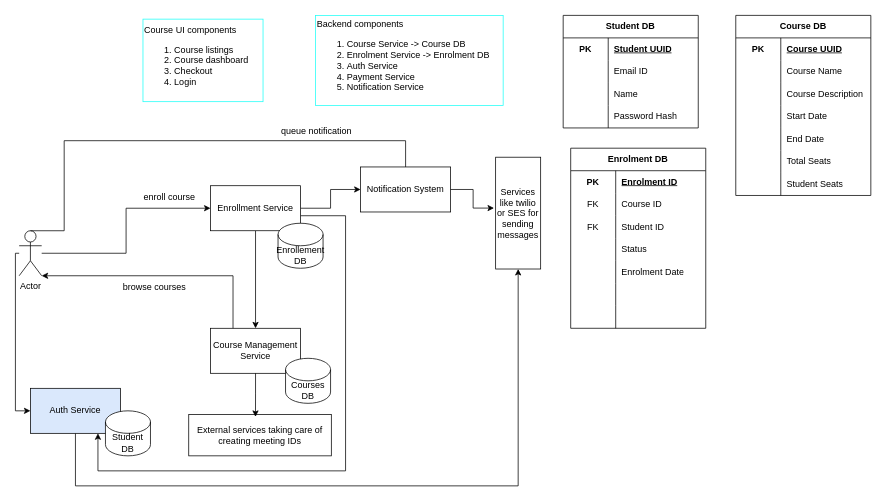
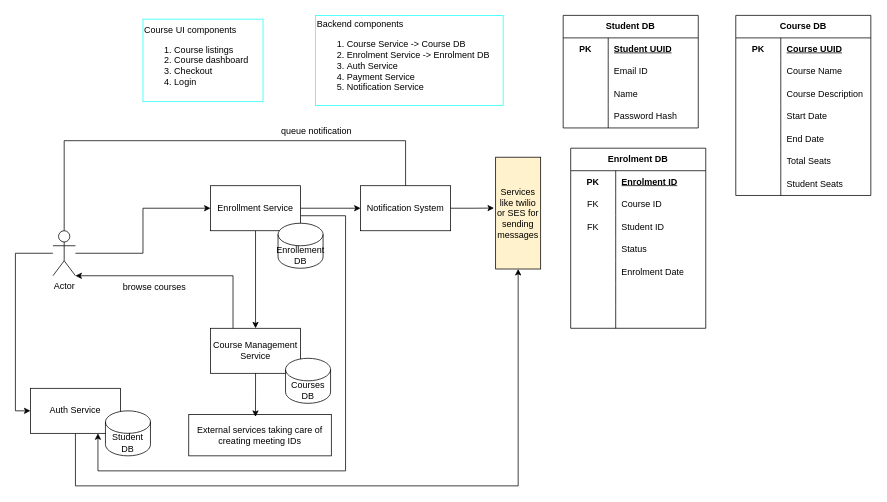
  <mxCell id="0" />
  <mxCell id="1" parent="0" />
  <mxCell id="2" value="Course UI components&lt;div&gt;&lt;ol&gt;&lt;li&gt;Course listings&lt;/li&gt;&lt;li&gt;Course dashboard&lt;/li&gt;&lt;li&gt;Checkout&lt;/li&gt;&lt;li&gt;Login&lt;/li&gt;&lt;/ol&gt;&lt;/div&gt;" style="text;html=1;align=left;verticalAlign=middle;resizable=0;points=[];autosize=1;strokeColor=#1FFFF8;fillColor=none;" vertex="1" parent="1"><mxGeometry x="190" y="25" width="160" height="110" as="geometry" /></mxCell>
  <mxCell id="3" value="Backend components&lt;div&gt;&lt;ol&gt;&lt;li&gt;Course Service -&amp;gt; Course DB&lt;/li&gt;&lt;li&gt;Enrolment Service -&amp;gt; Enrolment DB&lt;/li&gt;&lt;li&gt;Auth Service&lt;/li&gt;&lt;li&gt;Payment Service&lt;/li&gt;&lt;li&gt;Notification Service&lt;/li&gt;&lt;/ol&gt;&lt;/div&gt;" style="text;html=1;align=left;verticalAlign=middle;resizable=0;points=[];autosize=1;strokeColor=#1FFFF8;fillColor=none;" vertex="1" parent="1"><mxGeometry x="420" y="20" width="250" height="120" as="geometry" /></mxCell>
  <mxCell id="4" value="Student DB" style="shape=table;startSize=30;container=1;collapsible=1;childLayout=tableLayout;fixedRows=1;rowLines=0;fontStyle=1;align=center;resizeLast=1;html=1;whiteSpace=wrap;" vertex="1" parent="1"><mxGeometry x="750" y="20" width="180" height="150" as="geometry" /></mxCell>
  <mxCell id="5" value="" style="shape=tableRow;horizontal=0;startSize=0;swimlaneHead=0;swimlaneBody=0;fillColor=none;collapsible=0;dropTarget=0;points=[[0,0.5],[1,0.5]];portConstraint=eastwest;top=0;left=0;right=0;bottom=0;html=1;" vertex="1" parent="4"><mxGeometry y="30" width="180" height="30" as="geometry" /></mxCell>
  <mxCell id="6" value="PK" style="shape=partialRectangle;connectable=0;fillColor=none;top=0;left=0;bottom=0;right=0;fontStyle=1;overflow=hidden;html=1;whiteSpace=wrap;" vertex="1" parent="5"><mxGeometry width="60" height="30" as="geometry"><mxRectangle width="60" height="30" as="alternateBounds" /></mxGeometry></mxCell>
  <mxCell id="7" value="Student UUID" style="shape=partialRectangle;connectable=0;fillColor=none;top=0;left=0;bottom=0;right=0;align=left;spacingLeft=6;fontStyle=5;overflow=hidden;html=1;whiteSpace=wrap;" vertex="1" parent="5"><mxGeometry x="60" width="120" height="30" as="geometry"><mxRectangle width="120" height="30" as="alternateBounds" /></mxGeometry></mxCell>
  <mxCell id="8" value="" style="shape=tableRow;horizontal=0;startSize=0;swimlaneHead=0;swimlaneBody=0;fillColor=none;collapsible=0;dropTarget=0;points=[[0,0.5],[1,0.5]];portConstraint=eastwest;top=0;left=0;right=0;bottom=0;html=1;" vertex="1" parent="4"><mxGeometry y="60" width="180" height="30" as="geometry" /></mxCell>
  <mxCell id="9" value="" style="shape=partialRectangle;connectable=0;fillColor=none;top=0;left=0;bottom=0;right=0;editable=1;overflow=hidden;html=1;whiteSpace=wrap;" vertex="1" parent="8"><mxGeometry width="60" height="30" as="geometry"><mxRectangle width="60" height="30" as="alternateBounds" /></mxGeometry></mxCell>
  <mxCell id="10" value="Email ID" style="shape=partialRectangle;connectable=0;fillColor=none;top=0;left=0;bottom=0;right=0;align=left;spacingLeft=6;overflow=hidden;html=1;whiteSpace=wrap;" vertex="1" parent="8"><mxGeometry x="60" width="120" height="30" as="geometry"><mxRectangle width="120" height="30" as="alternateBounds" /></mxGeometry></mxCell>
  <mxCell id="11" value="" style="shape=tableRow;horizontal=0;startSize=0;swimlaneHead=0;swimlaneBody=0;fillColor=none;collapsible=0;dropTarget=0;points=[[0,0.5],[1,0.5]];portConstraint=eastwest;top=0;left=0;right=0;bottom=0;html=1;" vertex="1" parent="4"><mxGeometry y="90" width="180" height="30" as="geometry" /></mxCell>
  <mxCell id="12" value="" style="shape=partialRectangle;connectable=0;fillColor=none;top=0;left=0;bottom=0;right=0;editable=1;overflow=hidden;html=1;whiteSpace=wrap;" vertex="1" parent="11"><mxGeometry width="60" height="30" as="geometry"><mxRectangle width="60" height="30" as="alternateBounds" /></mxGeometry></mxCell>
  <mxCell id="13" value="Name" style="shape=partialRectangle;connectable=0;fillColor=none;top=0;left=0;bottom=0;right=0;align=left;spacingLeft=6;overflow=hidden;html=1;whiteSpace=wrap;" vertex="1" parent="11"><mxGeometry x="60" width="120" height="30" as="geometry"><mxRectangle width="120" height="30" as="alternateBounds" /></mxGeometry></mxCell>
  <mxCell id="14" style="shape=tableRow;horizontal=0;startSize=0;swimlaneHead=0;swimlaneBody=0;fillColor=none;collapsible=0;dropTarget=0;points=[[0,0.5],[1,0.5]];portConstraint=eastwest;top=0;left=0;right=0;bottom=0;html=1;" vertex="1" parent="4"><mxGeometry y="120" width="180" height="30" as="geometry" /></mxCell>
  <mxCell id="15" style="shape=partialRectangle;connectable=0;fillColor=none;top=0;left=0;bottom=0;right=0;editable=1;overflow=hidden;html=1;whiteSpace=wrap;" vertex="1" parent="14"><mxGeometry width="60" height="30" as="geometry"><mxRectangle width="60" height="30" as="alternateBounds" /></mxGeometry></mxCell>
  <mxCell id="16" value="Password Hash" style="shape=partialRectangle;connectable=0;fillColor=none;top=0;left=0;bottom=0;right=0;align=left;spacingLeft=6;overflow=hidden;html=1;whiteSpace=wrap;" vertex="1" parent="14"><mxGeometry x="60" width="120" height="30" as="geometry"><mxRectangle width="120" height="30" as="alternateBounds" /></mxGeometry></mxCell>
  <mxCell id="17" value="Course DB" style="shape=table;startSize=30;container=1;collapsible=1;childLayout=tableLayout;fixedRows=1;rowLines=0;fontStyle=1;align=center;resizeLast=1;html=1;whiteSpace=wrap;" vertex="1" parent="1"><mxGeometry x="980" y="20" width="180" height="240" as="geometry" /></mxCell>
  <mxCell id="18" value="" style="shape=tableRow;horizontal=0;startSize=0;swimlaneHead=0;swimlaneBody=0;fillColor=none;collapsible=0;dropTarget=0;points=[[0,0.5],[1,0.5]];portConstraint=eastwest;top=0;left=0;right=0;bottom=0;html=1;" vertex="1" parent="17"><mxGeometry y="30" width="180" height="30" as="geometry" /></mxCell>
  <mxCell id="19" value="PK" style="shape=partialRectangle;connectable=0;fillColor=none;top=0;left=0;bottom=0;right=0;fontStyle=1;overflow=hidden;html=1;whiteSpace=wrap;" vertex="1" parent="18"><mxGeometry width="60" height="30" as="geometry"><mxRectangle width="60" height="30" as="alternateBounds" /></mxGeometry></mxCell>
  <mxCell id="20" value="Course UUID" style="shape=partialRectangle;connectable=0;fillColor=none;top=0;left=0;bottom=0;right=0;align=left;spacingLeft=6;fontStyle=5;overflow=hidden;html=1;whiteSpace=wrap;" vertex="1" parent="18"><mxGeometry x="60" width="120" height="30" as="geometry"><mxRectangle width="120" height="30" as="alternateBounds" /></mxGeometry></mxCell>
  <mxCell id="21" value="" style="shape=tableRow;horizontal=0;startSize=0;swimlaneHead=0;swimlaneBody=0;fillColor=none;collapsible=0;dropTarget=0;points=[[0,0.5],[1,0.5]];portConstraint=eastwest;top=0;left=0;right=0;bottom=0;html=1;" vertex="1" parent="17"><mxGeometry y="60" width="180" height="30" as="geometry" /></mxCell>
  <mxCell id="22" value="" style="shape=partialRectangle;connectable=0;fillColor=none;top=0;left=0;bottom=0;right=0;editable=1;overflow=hidden;html=1;whiteSpace=wrap;" vertex="1" parent="21"><mxGeometry width="60" height="30" as="geometry"><mxRectangle width="60" height="30" as="alternateBounds" /></mxGeometry></mxCell>
  <mxCell id="23" value="Course Name" style="shape=partialRectangle;connectable=0;fillColor=none;top=0;left=0;bottom=0;right=0;align=left;spacingLeft=6;overflow=hidden;html=1;whiteSpace=wrap;" vertex="1" parent="21"><mxGeometry x="60" width="120" height="30" as="geometry"><mxRectangle width="120" height="30" as="alternateBounds" /></mxGeometry></mxCell>
  <mxCell id="24" value="" style="shape=tableRow;horizontal=0;startSize=0;swimlaneHead=0;swimlaneBody=0;fillColor=none;collapsible=0;dropTarget=0;points=[[0,0.5],[1,0.5]];portConstraint=eastwest;top=0;left=0;right=0;bottom=0;html=1;" vertex="1" parent="17"><mxGeometry y="90" width="180" height="30" as="geometry" /></mxCell>
  <mxCell id="25" value="" style="shape=partialRectangle;connectable=0;fillColor=none;top=0;left=0;bottom=0;right=0;editable=1;overflow=hidden;html=1;whiteSpace=wrap;" vertex="1" parent="24"><mxGeometry width="60" height="30" as="geometry"><mxRectangle width="60" height="30" as="alternateBounds" /></mxGeometry></mxCell>
  <mxCell id="26" value="Course Description" style="shape=partialRectangle;connectable=0;fillColor=none;top=0;left=0;bottom=0;right=0;align=left;spacingLeft=6;overflow=hidden;html=1;whiteSpace=wrap;" vertex="1" parent="24"><mxGeometry x="60" width="120" height="30" as="geometry"><mxRectangle width="120" height="30" as="alternateBounds" /></mxGeometry></mxCell>
  <mxCell id="27" style="shape=tableRow;horizontal=0;startSize=0;swimlaneHead=0;swimlaneBody=0;fillColor=none;collapsible=0;dropTarget=0;points=[[0,0.5],[1,0.5]];portConstraint=eastwest;top=0;left=0;right=0;bottom=0;html=1;" vertex="1" parent="17"><mxGeometry y="120" width="180" height="30" as="geometry" /></mxCell>
  <mxCell id="28" style="shape=partialRectangle;connectable=0;fillColor=none;top=0;left=0;bottom=0;right=0;editable=1;overflow=hidden;html=1;whiteSpace=wrap;" vertex="1" parent="27"><mxGeometry width="60" height="30" as="geometry"><mxRectangle width="60" height="30" as="alternateBounds" /></mxGeometry></mxCell>
  <mxCell id="29" value="Start Date" style="shape=partialRectangle;connectable=0;fillColor=none;top=0;left=0;bottom=0;right=0;align=left;spacingLeft=6;overflow=hidden;html=1;whiteSpace=wrap;" vertex="1" parent="27"><mxGeometry x="60" width="120" height="30" as="geometry"><mxRectangle width="120" height="30" as="alternateBounds" /></mxGeometry></mxCell>
  <mxCell id="30" style="shape=tableRow;horizontal=0;startSize=0;swimlaneHead=0;swimlaneBody=0;fillColor=none;collapsible=0;dropTarget=0;points=[[0,0.5],[1,0.5]];portConstraint=eastwest;top=0;left=0;right=0;bottom=0;html=1;" vertex="1" parent="17"><mxGeometry y="150" width="180" height="30" as="geometry" /></mxCell>
  <mxCell id="31" style="shape=partialRectangle;connectable=0;fillColor=none;top=0;left=0;bottom=0;right=0;editable=1;overflow=hidden;html=1;whiteSpace=wrap;" vertex="1" parent="30"><mxGeometry width="60" height="30" as="geometry"><mxRectangle width="60" height="30" as="alternateBounds" /></mxGeometry></mxCell>
  <mxCell id="32" value="End Date" style="shape=partialRectangle;connectable=0;fillColor=none;top=0;left=0;bottom=0;right=0;align=left;spacingLeft=6;overflow=hidden;html=1;whiteSpace=wrap;" vertex="1" parent="30"><mxGeometry x="60" width="120" height="30" as="geometry"><mxRectangle width="120" height="30" as="alternateBounds" /></mxGeometry></mxCell>
  <mxCell id="33" style="shape=tableRow;horizontal=0;startSize=0;swimlaneHead=0;swimlaneBody=0;fillColor=none;collapsible=0;dropTarget=0;points=[[0,0.5],[1,0.5]];portConstraint=eastwest;top=0;left=0;right=0;bottom=0;html=1;" vertex="1" parent="17"><mxGeometry y="180" width="180" height="30" as="geometry" /></mxCell>
  <mxCell id="34" style="shape=partialRectangle;connectable=0;fillColor=none;top=0;left=0;bottom=0;right=0;editable=1;overflow=hidden;html=1;whiteSpace=wrap;" vertex="1" parent="33"><mxGeometry width="60" height="30" as="geometry"><mxRectangle width="60" height="30" as="alternateBounds" /></mxGeometry></mxCell>
  <mxCell id="35" value="Total Seats" style="shape=partialRectangle;connectable=0;fillColor=none;top=0;left=0;bottom=0;right=0;align=left;spacingLeft=6;overflow=hidden;html=1;whiteSpace=wrap;" vertex="1" parent="33"><mxGeometry x="60" width="120" height="30" as="geometry"><mxRectangle width="120" height="30" as="alternateBounds" /></mxGeometry></mxCell>
  <mxCell id="36" style="shape=tableRow;horizontal=0;startSize=0;swimlaneHead=0;swimlaneBody=0;fillColor=none;collapsible=0;dropTarget=0;points=[[0,0.5],[1,0.5]];portConstraint=eastwest;top=0;left=0;right=0;bottom=0;html=1;" vertex="1" parent="17"><mxGeometry y="210" width="180" height="30" as="geometry" /></mxCell>
  <mxCell id="37" style="shape=partialRectangle;connectable=0;fillColor=none;top=0;left=0;bottom=0;right=0;editable=1;overflow=hidden;html=1;whiteSpace=wrap;" vertex="1" parent="36"><mxGeometry width="60" height="30" as="geometry"><mxRectangle width="60" height="30" as="alternateBounds" /></mxGeometry></mxCell>
  <mxCell id="38" value="Student Seats" style="shape=partialRectangle;connectable=0;fillColor=none;top=0;left=0;bottom=0;right=0;align=left;spacingLeft=6;overflow=hidden;html=1;whiteSpace=wrap;" vertex="1" parent="36"><mxGeometry x="60" width="120" height="30" as="geometry"><mxRectangle width="120" height="30" as="alternateBounds" /></mxGeometry></mxCell>
  <mxCell id="39" value="Enrolment DB" style="shape=table;startSize=30;container=1;collapsible=1;childLayout=tableLayout;fixedRows=1;rowLines=0;fontStyle=1;align=center;resizeLast=1;html=1;whiteSpace=wrap;flipH=1;" vertex="1" parent="1"><mxGeometry x="760" y="197" width="180" height="240" as="geometry" /></mxCell>
  <mxCell id="40" value="" style="shape=tableRow;horizontal=0;startSize=0;swimlaneHead=0;swimlaneBody=0;fillColor=none;collapsible=0;dropTarget=0;points=[[0,0.5],[1,0.5]];portConstraint=eastwest;top=0;left=0;right=0;bottom=0;html=1;" vertex="1" parent="39"><mxGeometry y="30" width="180" height="30" as="geometry" /></mxCell>
  <mxCell id="41" value="PK" style="shape=partialRectangle;connectable=0;fillColor=none;top=0;left=0;bottom=0;right=0;fontStyle=1;overflow=hidden;html=1;whiteSpace=wrap;" vertex="1" parent="40"><mxGeometry width="60" height="30" as="geometry"><mxRectangle width="60" height="30" as="alternateBounds" /></mxGeometry></mxCell>
  <mxCell id="42" value="Enrolment ID" style="shape=partialRectangle;connectable=0;fillColor=none;top=0;left=0;bottom=0;right=0;align=left;spacingLeft=6;fontStyle=5;overflow=hidden;html=1;whiteSpace=wrap;" vertex="1" parent="40"><mxGeometry x="60" width="120" height="30" as="geometry"><mxRectangle width="120" height="30" as="alternateBounds" /></mxGeometry></mxCell>
  <mxCell id="43" value="" style="shape=tableRow;horizontal=0;startSize=0;swimlaneHead=0;swimlaneBody=0;fillColor=none;collapsible=0;dropTarget=0;points=[[0,0.5],[1,0.5]];portConstraint=eastwest;top=0;left=0;right=0;bottom=0;html=1;" vertex="1" parent="39"><mxGeometry y="60" width="180" height="30" as="geometry" /></mxCell>
  <mxCell id="44" value="FK" style="shape=partialRectangle;connectable=0;fillColor=none;top=0;left=0;bottom=0;right=0;editable=1;overflow=hidden;html=1;whiteSpace=wrap;" vertex="1" parent="43"><mxGeometry width="60" height="30" as="geometry"><mxRectangle width="60" height="30" as="alternateBounds" /></mxGeometry></mxCell>
  <mxCell id="45" value="Course ID" style="shape=partialRectangle;connectable=0;fillColor=none;top=0;left=0;bottom=0;right=0;align=left;spacingLeft=6;overflow=hidden;html=1;whiteSpace=wrap;" vertex="1" parent="43"><mxGeometry x="60" width="120" height="30" as="geometry"><mxRectangle width="120" height="30" as="alternateBounds" /></mxGeometry></mxCell>
  <mxCell id="46" value="" style="shape=tableRow;horizontal=0;startSize=0;swimlaneHead=0;swimlaneBody=0;fillColor=none;collapsible=0;dropTarget=0;points=[[0,0.5],[1,0.5]];portConstraint=eastwest;top=0;left=0;right=0;bottom=0;html=1;" vertex="1" parent="39"><mxGeometry y="90" width="180" height="30" as="geometry" /></mxCell>
  <mxCell id="47" value="FK" style="shape=partialRectangle;connectable=0;fillColor=none;top=0;left=0;bottom=0;right=0;editable=1;overflow=hidden;html=1;whiteSpace=wrap;" vertex="1" parent="46"><mxGeometry width="60" height="30" as="geometry"><mxRectangle width="60" height="30" as="alternateBounds" /></mxGeometry></mxCell>
  <mxCell id="48" value="Student ID" style="shape=partialRectangle;connectable=0;fillColor=none;top=0;left=0;bottom=0;right=0;align=left;spacingLeft=6;overflow=hidden;html=1;whiteSpace=wrap;" vertex="1" parent="46"><mxGeometry x="60" width="120" height="30" as="geometry"><mxRectangle width="120" height="30" as="alternateBounds" /></mxGeometry></mxCell>
  <mxCell id="49" style="shape=tableRow;horizontal=0;startSize=0;swimlaneHead=0;swimlaneBody=0;fillColor=none;collapsible=0;dropTarget=0;points=[[0,0.5],[1,0.5]];portConstraint=eastwest;top=0;left=0;right=0;bottom=0;html=1;" vertex="1" parent="39"><mxGeometry y="120" width="180" height="30" as="geometry" /></mxCell>
  <mxCell id="50" style="shape=partialRectangle;connectable=0;fillColor=none;top=0;left=0;bottom=0;right=0;editable=1;overflow=hidden;html=1;whiteSpace=wrap;" vertex="1" parent="49"><mxGeometry width="60" height="30" as="geometry"><mxRectangle width="60" height="30" as="alternateBounds" /></mxGeometry></mxCell>
  <mxCell id="51" value="Status" style="shape=partialRectangle;connectable=0;fillColor=none;top=0;left=0;bottom=0;right=0;align=left;spacingLeft=6;overflow=hidden;html=1;whiteSpace=wrap;" vertex="1" parent="49"><mxGeometry x="60" width="120" height="30" as="geometry"><mxRectangle width="120" height="30" as="alternateBounds" /></mxGeometry></mxCell>
  <mxCell id="52" style="shape=tableRow;horizontal=0;startSize=0;swimlaneHead=0;swimlaneBody=0;fillColor=none;collapsible=0;dropTarget=0;points=[[0,0.5],[1,0.5]];portConstraint=eastwest;top=0;left=0;right=0;bottom=0;html=1;" vertex="1" parent="39"><mxGeometry y="150" width="180" height="30" as="geometry" /></mxCell>
  <mxCell id="53" style="shape=partialRectangle;connectable=0;fillColor=none;top=0;left=0;bottom=0;right=0;editable=1;overflow=hidden;html=1;whiteSpace=wrap;" vertex="1" parent="52"><mxGeometry width="60" height="30" as="geometry"><mxRectangle width="60" height="30" as="alternateBounds" /></mxGeometry></mxCell>
  <mxCell id="54" value="Enrolment Date" style="shape=partialRectangle;connectable=0;fillColor=none;top=0;left=0;bottom=0;right=0;align=left;spacingLeft=6;overflow=hidden;html=1;whiteSpace=wrap;" vertex="1" parent="52"><mxGeometry x="60" width="120" height="30" as="geometry"><mxRectangle width="120" height="30" as="alternateBounds" /></mxGeometry></mxCell>
  <mxCell id="55" style="shape=tableRow;horizontal=0;startSize=0;swimlaneHead=0;swimlaneBody=0;fillColor=none;collapsible=0;dropTarget=0;points=[[0,0.5],[1,0.5]];portConstraint=eastwest;top=0;left=0;right=0;bottom=0;html=1;" vertex="1" parent="39"><mxGeometry y="180" width="180" height="30" as="geometry" /></mxCell>
  <mxCell id="56" value="" style="shape=partialRectangle;connectable=0;fillColor=none;top=0;left=0;bottom=0;right=0;editable=1;overflow=hidden;html=1;whiteSpace=wrap;" vertex="1" parent="55"><mxGeometry width="60" height="30" as="geometry"><mxRectangle width="60" height="30" as="alternateBounds" /></mxGeometry></mxCell>
  <mxCell id="57" value="" style="shape=partialRectangle;connectable=0;fillColor=none;top=0;left=0;bottom=0;right=0;align=left;spacingLeft=6;overflow=hidden;html=1;whiteSpace=wrap;" vertex="1" parent="55"><mxGeometry x="60" width="120" height="30" as="geometry"><mxRectangle width="120" height="30" as="alternateBounds" /></mxGeometry></mxCell>
  <mxCell id="58" style="shape=tableRow;horizontal=0;startSize=0;swimlaneHead=0;swimlaneBody=0;fillColor=none;collapsible=0;dropTarget=0;points=[[0,0.5],[1,0.5]];portConstraint=eastwest;top=0;left=0;right=0;bottom=0;html=1;" vertex="1" parent="39"><mxGeometry y="210" width="180" height="30" as="geometry" /></mxCell>
  <mxCell id="59" style="shape=partialRectangle;connectable=0;fillColor=none;top=0;left=0;bottom=0;right=0;editable=1;overflow=hidden;html=1;whiteSpace=wrap;" vertex="1" parent="58"><mxGeometry width="60" height="30" as="geometry"><mxRectangle width="60" height="30" as="alternateBounds" /></mxGeometry></mxCell>
  <mxCell id="60" value="" style="shape=partialRectangle;connectable=0;fillColor=none;top=0;left=0;bottom=0;right=0;align=left;spacingLeft=6;overflow=hidden;html=1;whiteSpace=wrap;" vertex="1" parent="58"><mxGeometry x="60" width="120" height="30" as="geometry"><mxRectangle width="120" height="30" as="alternateBounds" /></mxGeometry></mxCell>
  <mxCell id="61" style="edgeStyle=orthogonalEdgeStyle;rounded=0;orthogonalLoop=1;jettySize=auto;html=1;entryX=0;entryY=0.5;entryDx=0;entryDy=0;" edge="1" parent="1" source="63" target="67"><mxGeometry relative="1" as="geometry" /></mxCell>
  <mxCell id="62" style="edgeStyle=orthogonalEdgeStyle;rounded=0;orthogonalLoop=1;jettySize=auto;html=1;entryX=0;entryY=0.5;entryDx=0;entryDy=0;" edge="1" parent="1" source="63" target="70"><mxGeometry relative="1" as="geometry"><Array as="points"><mxPoint x="20" y="337" /><mxPoint x="20" y="547" /></Array></mxGeometry></mxCell>
- <mxCell id="63" value="Actor" style="shape=umlActor;verticalLabelPosition=bottom;verticalAlign=top;html=1;outlineConnect=0;" vertex="1" parent="1"><mxGeometry x="25" y="307" width="30" height="60" as="geometry" /></mxCell>
+ <mxCell id="63" value="Actor" style="shape=umlActor;verticalLabelPosition=bottom;verticalAlign=top;html=1;outlineConnect=0;" vertex="1" parent="1"><mxGeometry x="70" y="307" width="30" height="60" as="geometry" /></mxCell>
  <mxCell id="64" style="edgeStyle=orthogonalEdgeStyle;rounded=0;orthogonalLoop=1;jettySize=auto;html=1;" edge="1" parent="1" source="67" target="68"><mxGeometry relative="1" as="geometry" /></mxCell>
  <mxCell id="65" style="edgeStyle=orthogonalEdgeStyle;rounded=0;orthogonalLoop=1;jettySize=auto;html=1;entryX=0;entryY=0.5;entryDx=0;entryDy=0;" edge="1" parent="1" source="67" target="71"><mxGeometry relative="1" as="geometry" /></mxCell>
  <mxCell id="66" style="edgeStyle=orthogonalEdgeStyle;rounded=0;orthogonalLoop=1;jettySize=auto;html=1;entryX=0.75;entryY=1;entryDx=0;entryDy=0;" edge="1" parent="1" source="67" target="70"><mxGeometry relative="1" as="geometry"><Array as="points"><mxPoint x="460" y="287" /><mxPoint x="460" y="627" /><mxPoint x="130" y="627" /></Array></mxGeometry></mxCell>
  <mxCell id="67" value="Enrollment Service" style="rounded=0;whiteSpace=wrap;html=1;" vertex="1" parent="1"><mxGeometry x="280" y="247" width="120" height="60" as="geometry" /></mxCell>
  <mxCell id="68" value="Course Management Service" style="rounded=0;whiteSpace=wrap;html=1;" vertex="1" parent="1"><mxGeometry x="280" y="437" width="120" height="60" as="geometry" /></mxCell>
  <mxCell id="69" style="edgeStyle=orthogonalEdgeStyle;rounded=0;orthogonalLoop=1;jettySize=auto;html=1;entryX=0.5;entryY=1;entryDx=0;entryDy=0;" edge="1" parent="1" source="70" target="81"><mxGeometry relative="1" as="geometry"><Array as="points"><mxPoint x="100" y="647" /><mxPoint x="690" y="647" /></Array></mxGeometry></mxCell>
- <mxCell id="70" value="Auth Service" style="rounded=0;whiteSpace=wrap;html=1;fillColor=#dae8fc;" vertex="1" parent="1"><mxGeometry x="40" y="517" width="120" height="60" as="geometry" /></mxCell>
- <mxCell id="71" value="Notification System" style="rounded=0;whiteSpace=wrap;html=1;" vertex="1" parent="1"><mxGeometry x="480" y="222" width="120" height="60" as="geometry" /></mxCell>
+ <mxCell id="70" value="Auth Service" style="rounded=0;whiteSpace=wrap;html=1;" vertex="1" parent="1"><mxGeometry x="40" y="517" width="120" height="60" as="geometry" /></mxCell>
+ <mxCell id="71" value="Notification System" style="rounded=0;whiteSpace=wrap;html=1;" vertex="1" parent="1"><mxGeometry x="480" y="247" width="120" height="60" as="geometry" /></mxCell>
  <mxCell id="72" style="edgeStyle=orthogonalEdgeStyle;rounded=0;orthogonalLoop=1;jettySize=auto;html=1;entryX=0.5;entryY=0;entryDx=0;entryDy=0;entryPerimeter=0;endArrow=none;" edge="1" parent="1" source="71" target="63"><mxGeometry relative="1" as="geometry"><Array as="points"><mxPoint x="540" y="187" /><mxPoint x="85" y="187" /></Array></mxGeometry></mxCell>
  <mxCell id="73" value="Courses DB" style="shape=cylinder3;whiteSpace=wrap;html=1;boundedLbl=1;backgroundOutline=1;size=15;" vertex="1" parent="1"><mxGeometry x="380" y="477" width="60" height="60" as="geometry" /></mxCell>
  <mxCell id="74" value="Enrollement DB" style="shape=cylinder3;whiteSpace=wrap;html=1;boundedLbl=1;backgroundOutline=1;size=15;" vertex="1" parent="1"><mxGeometry x="370" y="297" width="60" height="60" as="geometry" /></mxCell>
  <mxCell id="75" style="edgeStyle=orthogonalEdgeStyle;rounded=0;orthogonalLoop=1;jettySize=auto;html=1;entryX=1;entryY=1;entryDx=0;entryDy=0;entryPerimeter=0;" edge="1" parent="1" source="68" target="63"><mxGeometry relative="1" as="geometry"><Array as="points"><mxPoint x="310" y="367" /></Array></mxGeometry></mxCell>
  <mxCell id="76" value="browse courses" style="text;html=1;align=center;verticalAlign=middle;resizable=0;points=[];autosize=1;strokeColor=none;fillColor=none;" vertex="1" parent="1"><mxGeometry x="150" y="367" width="110" height="30" as="geometry" /></mxCell>
- <mxCell id="77" value="enroll course" style="text;html=1;align=center;verticalAlign=middle;resizable=0;points=[];autosize=1;strokeColor=none;fillColor=none;" vertex="1" parent="1"><mxGeometry x="180" y="247" width="90" height="30" as="geometry" /></mxCell>
  <mxCell id="78" value="queue notification" style="text;html=1;align=center;verticalAlign=middle;resizable=0;points=[];autosize=1;strokeColor=none;fillColor=none;" vertex="1" parent="1"><mxGeometry x="361" y="159" width="120" height="30" as="geometry" /></mxCell>
  <mxCell id="79" value="External services taking care of creating meeting IDs" style="rounded=0;whiteSpace=wrap;html=1;" vertex="1" parent="1"><mxGeometry x="251" y="552" width="190" height="55" as="geometry" /></mxCell>
  <mxCell id="80" value="Student DB" style="shape=cylinder3;whiteSpace=wrap;html=1;boundedLbl=1;backgroundOutline=1;size=15;" vertex="1" parent="1"><mxGeometry x="140" y="547" width="60" height="60" as="geometry" /></mxCell>
- <mxCell id="81" value="Services like twilio or SES for sending messages" style="rounded=0;whiteSpace=wrap;html=1;" vertex="1" parent="1"><mxGeometry x="660" y="209" width="60" height="149" as="geometry" /></mxCell>
+ <mxCell id="81" value="Services like twilio or SES for sending messages" style="rounded=0;whiteSpace=wrap;html=1;fillColor=#fff2cc;" vertex="1" parent="1"><mxGeometry x="660" y="209" width="60" height="149" as="geometry" /></mxCell>
  <mxCell id="82" style="edgeStyle=orthogonalEdgeStyle;rounded=0;orthogonalLoop=1;jettySize=auto;html=1;entryX=-0.037;entryY=0.455;entryDx=0;entryDy=0;entryPerimeter=0;" edge="1" parent="1" source="71" target="81"><mxGeometry relative="1" as="geometry" /></mxCell>
  <mxCell id="83" style="edgeStyle=orthogonalEdgeStyle;rounded=0;orthogonalLoop=1;jettySize=auto;html=1;entryX=0.468;entryY=0.055;entryDx=0;entryDy=0;entryPerimeter=0;" edge="1" parent="1" source="68" target="79"><mxGeometry relative="1" as="geometry" /></mxCell>
